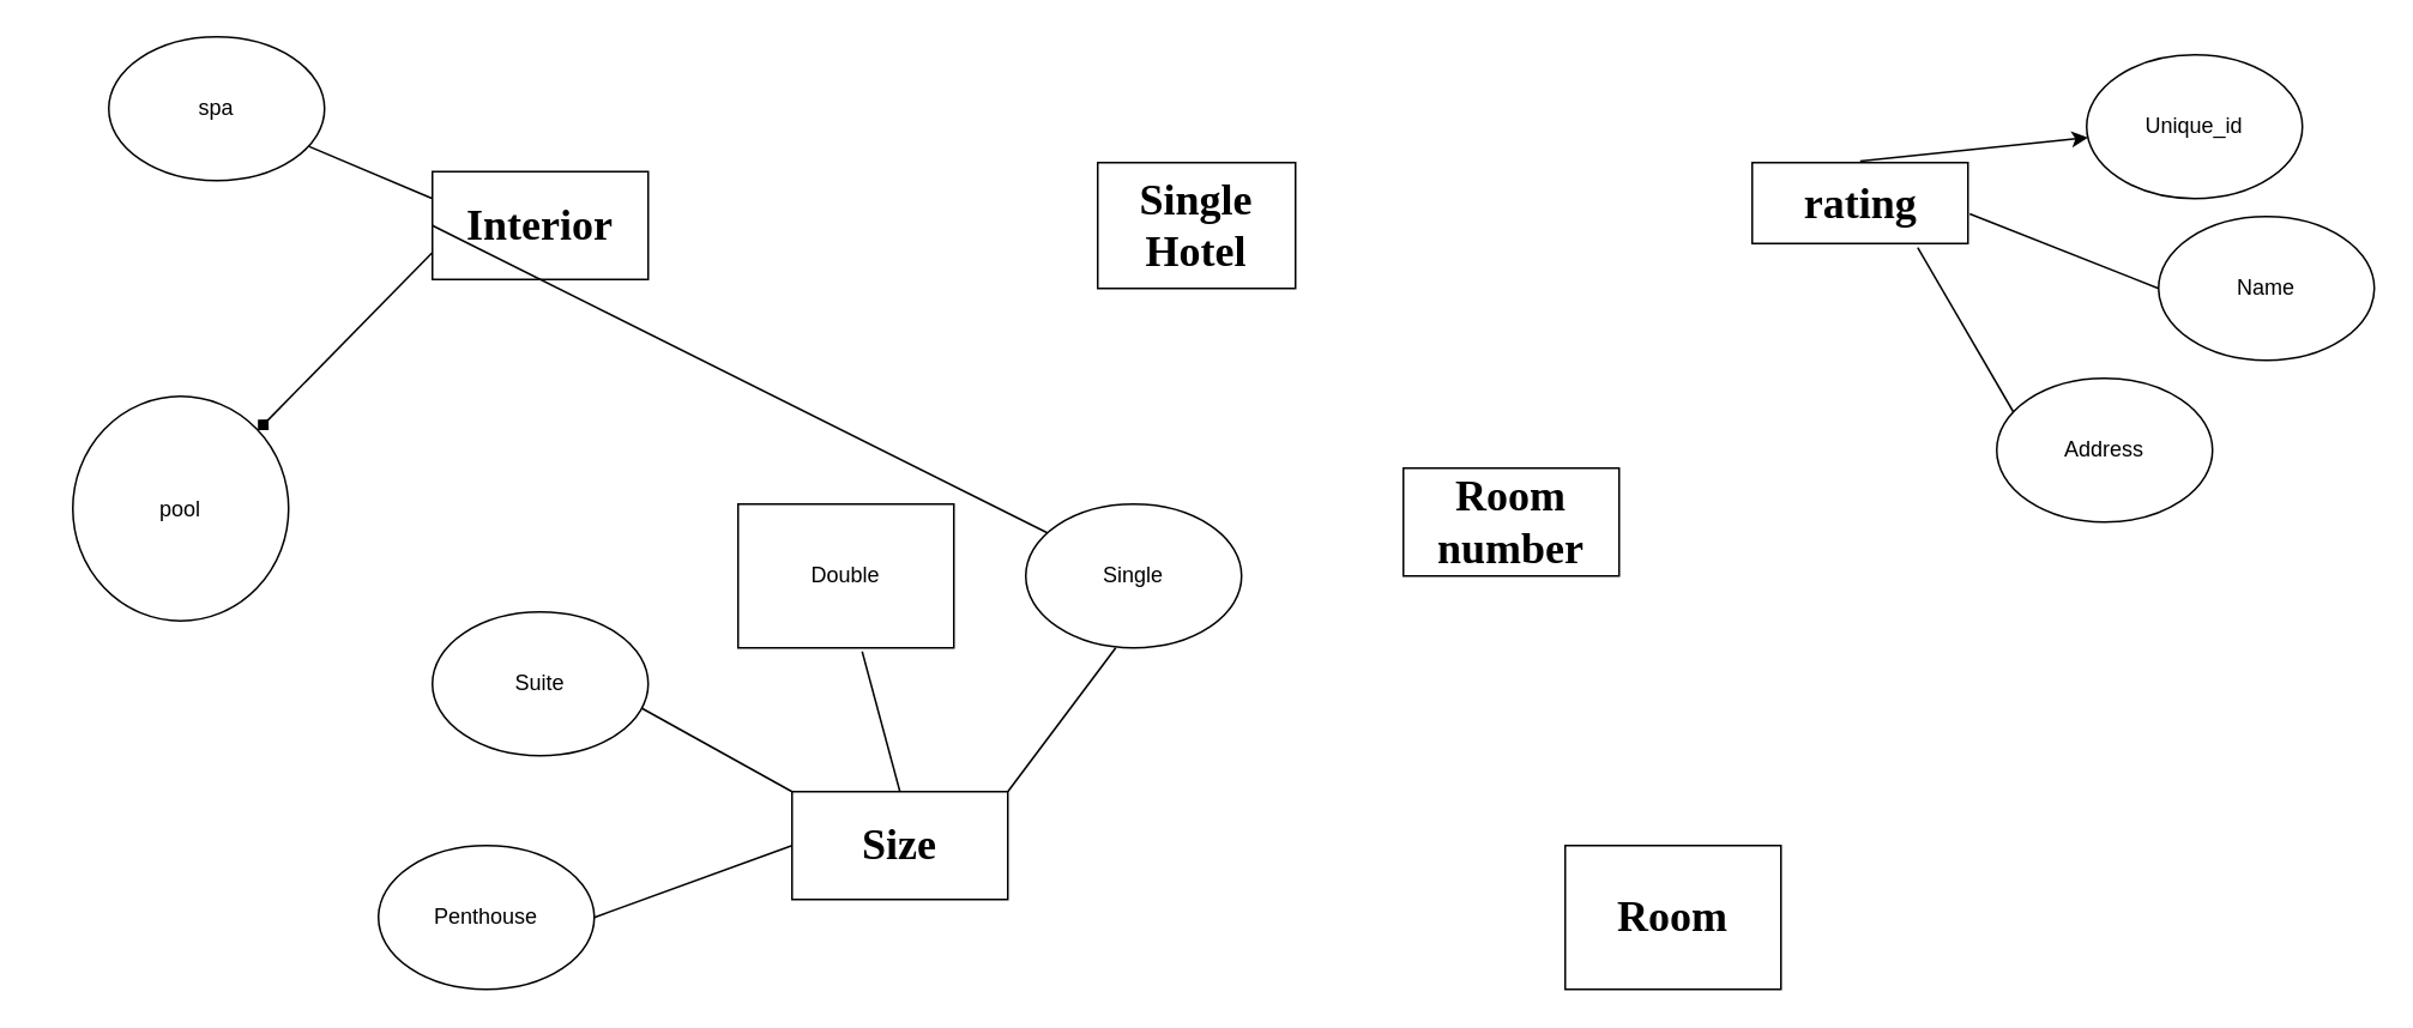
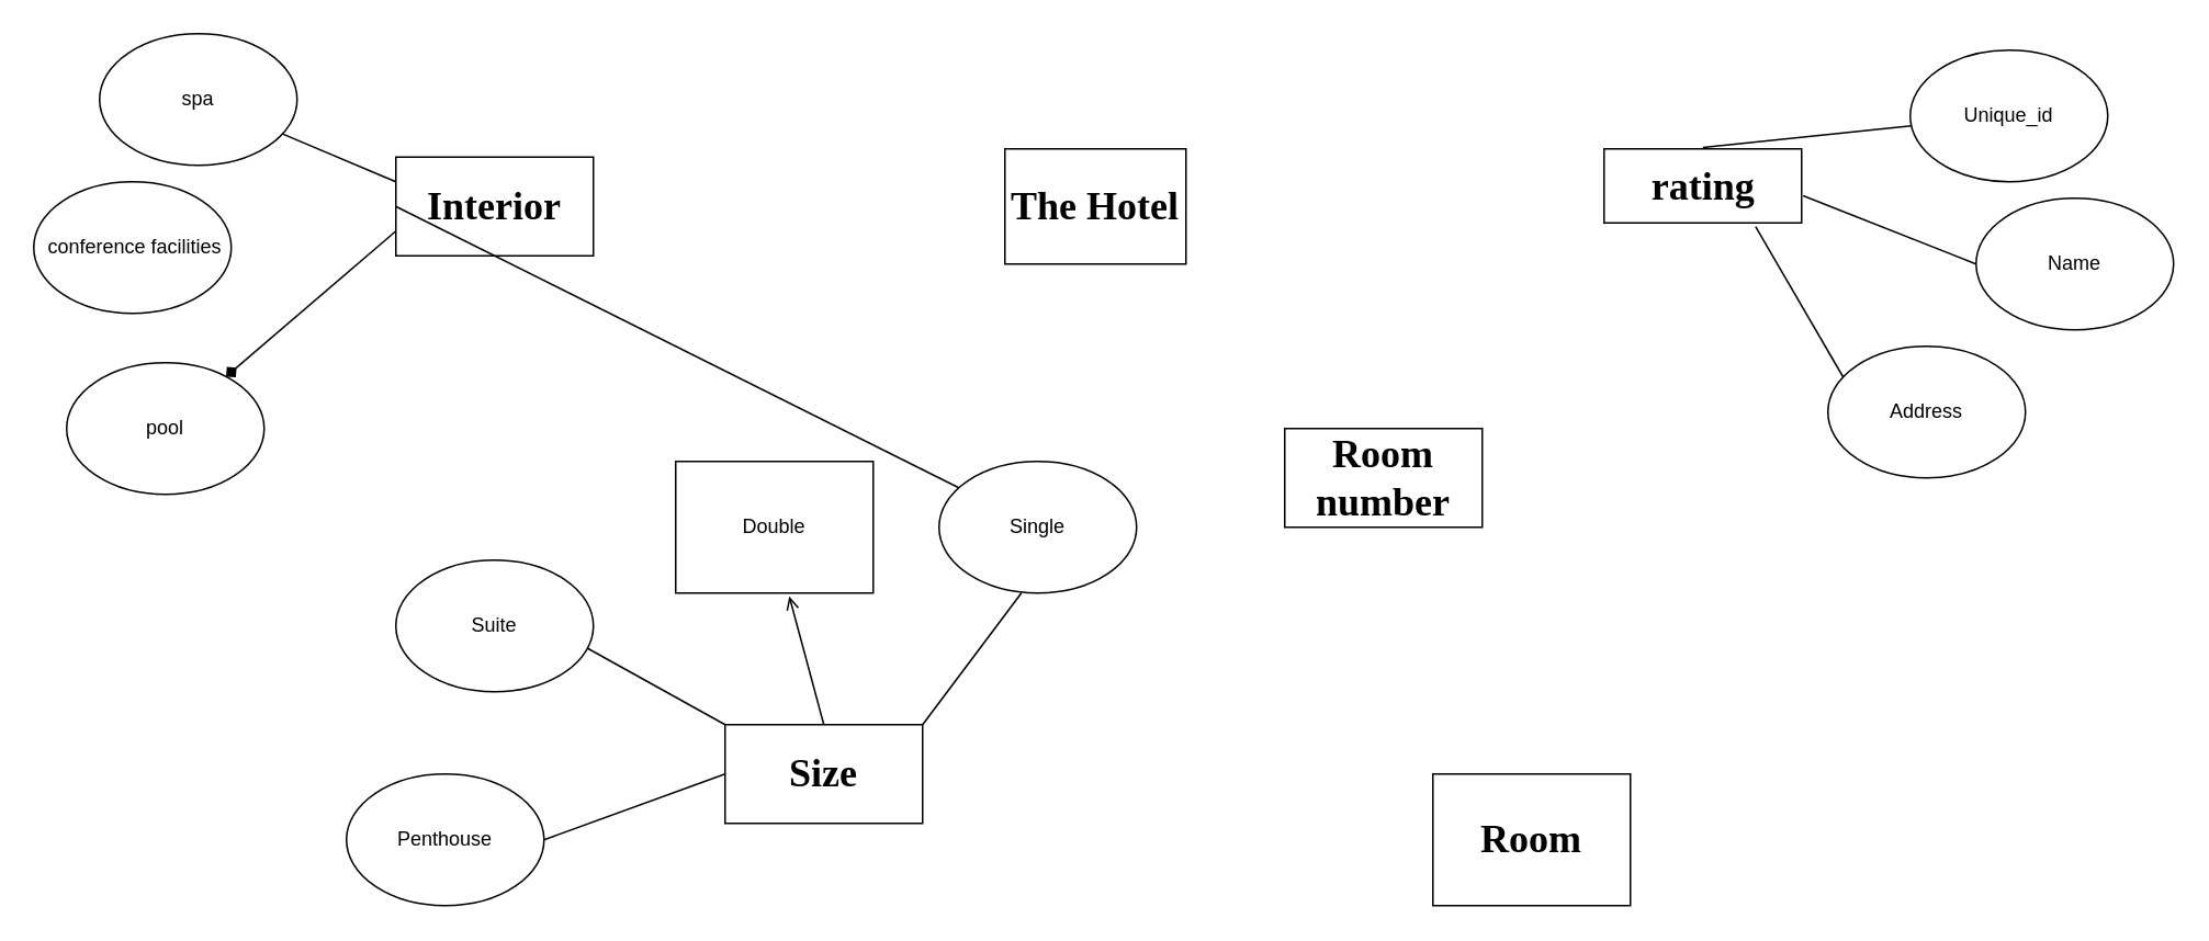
  <mxCell id="0" />
  <mxCell id="1" parent="0" />
- <mxCell id="2" value="&lt;h1&gt;&lt;font face=&quot;Times New Roman&quot;&gt;Single Hotel&lt;/font&gt;&lt;/h1&gt;" style="rounded=0;whiteSpace=wrap;html=1;" vertex="1" parent="1"><mxGeometry x="610" y="90" width="110" height="70" as="geometry" /></mxCell>
+ <mxCell id="2" value="&lt;h1&gt;&lt;font face=&quot;Times New Roman&quot;&gt;The Hotel&lt;/font&gt;&lt;/h1&gt;" style="rounded=0;whiteSpace=wrap;html=1;" vertex="1" parent="1"><mxGeometry x="610" y="90" width="110" height="70" as="geometry" /></mxCell>
  <mxCell id="3" value="&lt;h1&gt;&lt;font face=&quot;Times New Roman&quot;&gt;rating&lt;/font&gt;&lt;/h1&gt;" style="verticalLabelPosition=middle;verticalAlign=middle;html=1;shape=mxgraph.basic.rect;fillColor2=none;strokeWidth=1;size=20;indent=5;labelPosition=center;align=center;" vertex="1" parent="1"><mxGeometry x="974" y="90" width="120" height="45" as="geometry" /></mxCell>
- <mxCell id="4" value="" style="endArrow=classic;html=1;exitX=0.5;exitY=-0.017;exitDx=0;exitDy=0;exitPerimeter=0;" edge="1" parent="1" source="3" target="5"><mxGeometry width="50" height="50" relative="1" as="geometry"><mxPoint x="950" y="390" as="sourcePoint" /><mxPoint x="1130" y="70" as="targetPoint" /><Array as="points" /></mxGeometry></mxCell>
+ <mxCell id="4" value="" style="endArrow=none;html=1;exitX=0.5;exitY=-0.017;exitDx=0;exitDy=0;exitPerimeter=0;" edge="1" parent="1" source="3" target="5"><mxGeometry width="50" height="50" relative="1" as="geometry"><mxPoint x="950" y="390" as="sourcePoint" /><mxPoint x="1130" y="70" as="targetPoint" /><Array as="points" /></mxGeometry></mxCell>
  <mxCell id="5" value="Unique_id" style="ellipse;whiteSpace=wrap;html=1;" vertex="1" parent="1"><mxGeometry x="1160" y="30" width="120" height="80" as="geometry" /></mxCell>
  <mxCell id="6" value="" style="endArrow=none;html=1;entryX=1.008;entryY=0.633;entryDx=0;entryDy=0;entryPerimeter=0;" edge="1" parent="1" target="3"><mxGeometry width="50" height="50" relative="1" as="geometry"><mxPoint x="1200" y="160" as="sourcePoint" /><mxPoint x="1000" y="340" as="targetPoint" /><Array as="points" /></mxGeometry></mxCell>
  <mxCell id="7" value="Name" style="ellipse;whiteSpace=wrap;html=1;" vertex="1" parent="1"><mxGeometry x="1200" y="120" width="120" height="80" as="geometry" /></mxCell>
  <mxCell id="8" value="" style="endArrow=none;html=1;entryX=0.767;entryY=1.05;entryDx=0;entryDy=0;entryPerimeter=0;" edge="1" parent="1" target="3"><mxGeometry width="50" height="50" relative="1" as="geometry"><mxPoint x="1120" y="230" as="sourcePoint" /><mxPoint x="1000" y="340" as="targetPoint" /></mxGeometry></mxCell>
  <mxCell id="9" value="Address" style="ellipse;whiteSpace=wrap;html=1;" vertex="1" parent="1"><mxGeometry x="1110" y="210" width="120" height="80" as="geometry" /></mxCell>
  <mxCell id="10" value="&lt;h1&gt;&lt;font face=&quot;Times New Roman&quot;&gt;Interior&lt;/font&gt;&lt;/h1&gt;" style="rounded=0;whiteSpace=wrap;html=1;" vertex="1" parent="1"><mxGeometry x="240" y="95" width="120" height="60" as="geometry" /></mxCell>
  <mxCell id="11" value="" style="endArrow=diamond;html=1;exitX=0;exitY=0.75;exitDx=0;exitDy=0;" edge="1" parent="1" source="10" target="12"><mxGeometry width="50" height="50" relative="1" as="geometry"><mxPoint x="950" y="360" as="sourcePoint" /><mxPoint x="790" y="370" as="targetPoint" /></mxGeometry></mxCell>
- <mxCell id="12" value="pool" style="ellipse;whiteSpace=wrap;html=1;" vertex="1" parent="1"><mxGeometry x="40" y="220" width="120" height="125" as="geometry" /></mxCell>
+ <mxCell id="12" value="pool" style="ellipse;whiteSpace=wrap;html=1;" vertex="1" parent="1"><mxGeometry x="40" y="220" width="120" height="80" as="geometry" /></mxCell>
  <mxCell id="13" value="" style="endArrow=none;html=1;exitX=0;exitY=0.5;exitDx=0;exitDy=0;" edge="1" parent="1" source="10" target="23"><mxGeometry width="50" height="50" relative="1" as="geometry"><mxPoint x="950" y="360" as="sourcePoint" /><mxPoint x="790" y="450" as="targetPoint" /></mxGeometry></mxCell>
+ <mxCell id="14" value="&amp;nbsp;conference facilities" style="ellipse;whiteSpace=wrap;html=1;" vertex="1" parent="1"><mxGeometry x="20" y="110" width="120" height="80" as="geometry" /></mxCell>
  <mxCell id="15" value="" style="endArrow=none;html=1;exitX=0;exitY=0.25;exitDx=0;exitDy=0;" edge="1" parent="1" source="10" target="16"><mxGeometry width="50" height="50" relative="1" as="geometry"><mxPoint x="950" y="360" as="sourcePoint" /><mxPoint x="730" y="500" as="targetPoint" /></mxGeometry></mxCell>
  <mxCell id="16" value="spa" style="ellipse;whiteSpace=wrap;html=1;" vertex="1" parent="1"><mxGeometry x="60" width="120" height="80" as="geometry" y="20" /></mxCell>
  <mxCell id="17" value="&lt;h1&gt;&lt;font face=&quot;Times New Roman&quot;&gt;Room&lt;/font&gt;&lt;/h1&gt;" style="rounded=0;whiteSpace=wrap;html=1;" vertex="1" parent="1"><mxGeometry x="870" y="470" width="120" height="80" as="geometry" /></mxCell>
  <mxCell id="18" value="Double" style="whiteSpace=wrap;html=1;rounded=0;" vertex="1" parent="1"><mxGeometry x="410" y="280" width="120" height="80" as="geometry" /></mxCell>
- <mxCell id="19" value="" style="endArrow=none;html=1;entryX=0.575;entryY=1.025;entryDx=0;entryDy=0;exitX=0.5;exitY=0;exitDx=0;exitDy=0;entryPerimeter=0;" edge="1" parent="1" source="21" target="18"><mxGeometry width="50" height="50" relative="1" as="geometry"><mxPoint x="580" y="350" as="sourcePoint" /><mxPoint x="1020" y="360" as="targetPoint" /></mxGeometry></mxCell>
+ <mxCell id="19" value="" style="endArrow=open;html=1;entryX=0.575;entryY=1.025;entryDx=0;entryDy=0;exitX=0.5;exitY=0;exitDx=0;exitDy=0;entryPerimeter=0;" edge="1" parent="1" source="21" target="18"><mxGeometry width="50" height="50" relative="1" as="geometry"><mxPoint x="580" y="350" as="sourcePoint" /><mxPoint x="1020" y="360" as="targetPoint" /></mxGeometry></mxCell>
  <mxCell id="20" value="&lt;h1&gt;&lt;font face=&quot;Times New Roman&quot;&gt;Room number&lt;/font&gt;&lt;/h1&gt;" style="rounded=0;whiteSpace=wrap;html=1;" vertex="1" parent="1"><mxGeometry x="780" y="260" width="120" height="60" as="geometry" /></mxCell>
  <mxCell id="21" value="&lt;h1&gt;&lt;font face=&quot;Times New Roman&quot;&gt;Size&lt;/font&gt;&lt;/h1&gt;" style="rounded=0;whiteSpace=wrap;html=1;" vertex="1" parent="1"><mxGeometry x="440" y="440" width="120" height="60" as="geometry" /></mxCell>
  <mxCell id="22" value="" style="endArrow=none;html=1;entryX=1;entryY=0;entryDx=0;entryDy=0;" edge="1" parent="1" target="21"><mxGeometry width="50" height="50" relative="1" as="geometry"><mxPoint x="620" y="360" as="sourcePoint" /><mxPoint x="710" y="410" as="targetPoint" /></mxGeometry></mxCell>
  <mxCell id="23" value="&lt;span&gt;Single&lt;/span&gt;" style="ellipse;whiteSpace=wrap;html=1;" vertex="1" parent="1"><mxGeometry x="570" y="280" width="120" height="80" as="geometry" /></mxCell>
  <mxCell id="24" value="" style="endArrow=none;html=1;entryX=0;entryY=0;entryDx=0;entryDy=0;" edge="1" parent="1" target="21"><mxGeometry width="50" height="50" relative="1" as="geometry"><mxPoint x="350" y="390" as="sourcePoint" /><mxPoint x="710" y="410" as="targetPoint" /></mxGeometry></mxCell>
  <mxCell id="25" value="Suite" style="ellipse;whiteSpace=wrap;html=1;" vertex="1" parent="1"><mxGeometry x="240" y="340" width="120" height="80" as="geometry" /></mxCell>
  <mxCell id="26" value="" style="endArrow=none;html=1;entryX=0;entryY=0.5;entryDx=0;entryDy=0;" edge="1" parent="1" target="21"><mxGeometry width="50" height="50" relative="1" as="geometry"><mxPoint x="330" y="510" as="sourcePoint" /><mxPoint x="710" y="410" as="targetPoint" /></mxGeometry></mxCell>
  <mxCell id="27" value="Penthouse" style="ellipse;whiteSpace=wrap;html=1;" vertex="1" parent="1"><mxGeometry x="210" y="470" width="120" height="80" as="geometry" /></mxCell>
